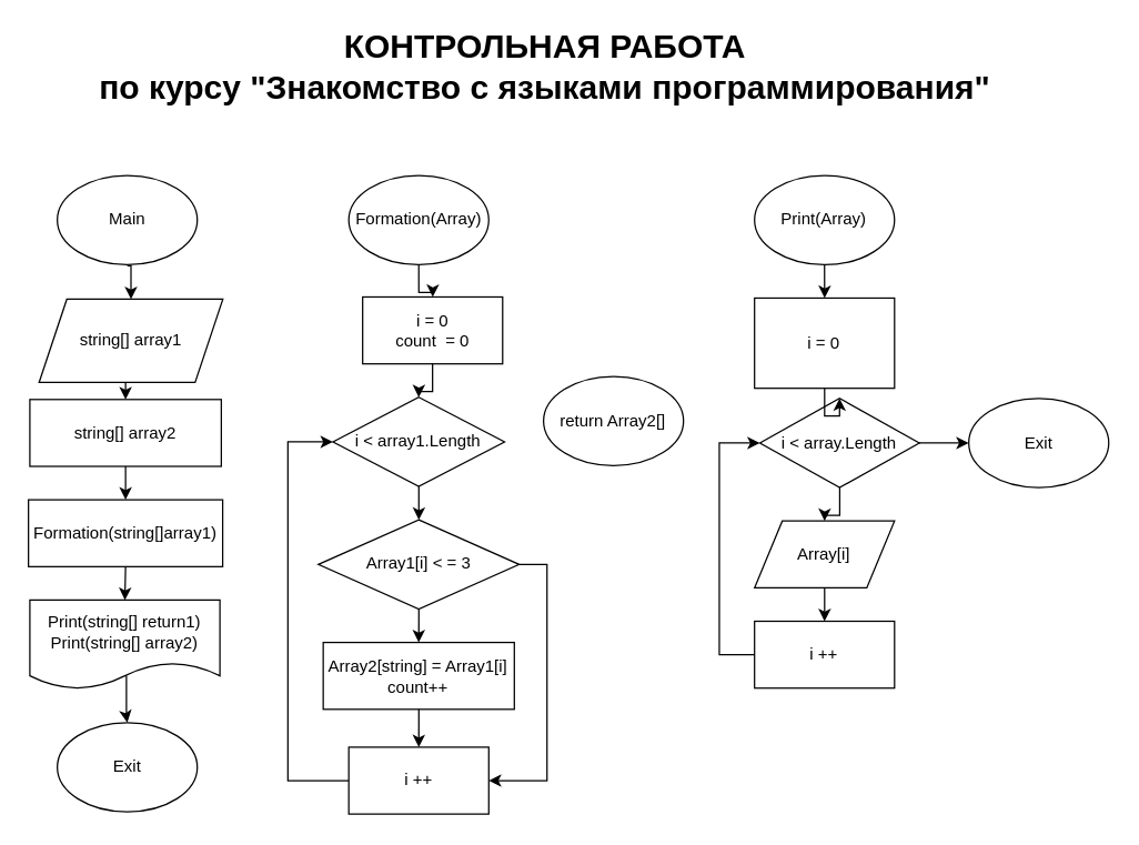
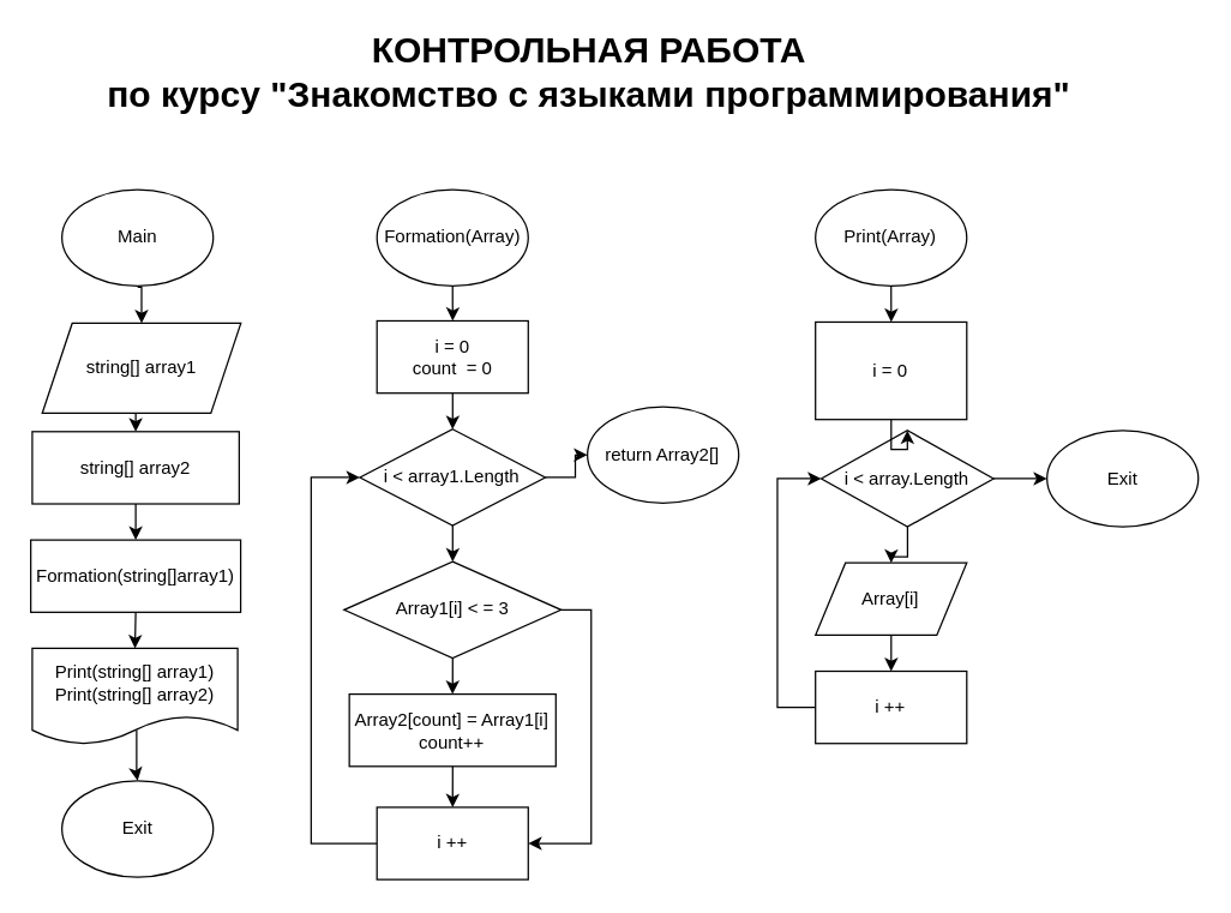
  <mxCell id="0" />
  <mxCell id="1" parent="0" />
  <mxCell id="2" value="КОНТРОЛЬНАЯ РАБОТА&lt;br&gt;по курсу &quot;Знакомство с языками программирования&quot;" style="text;strokeColor=none;fillColor=none;html=1;fontSize=24;fontStyle=1;verticalAlign=middle;align=center;" parent="1" vertex="1"><mxGeometry x="75" y="20" width="633" height="55" as="geometry" /></mxCell>
  <mxCell id="3" value="" style="group;movable=0;resizable=0;rotatable=0;deletable=0;editable=0;connectable=0;" vertex="1" connectable="0" parent="1"><mxGeometry x="25" y="126" width="773.738" height="461" as="geometry" /></mxCell>
  <mxCell id="4" value="Main" style="ellipse;whiteSpace=wrap;html=1;" vertex="1" parent="3"><mxGeometry x="15.794" width="100.908" height="64.251" as="geometry" /></mxCell>
  <mxCell id="5" style="edgeStyle=orthogonalEdgeStyle;rounded=0;orthogonalLoop=1;jettySize=auto;html=1;entryX=0.5;entryY=0;entryDx=0;entryDy=0;" edge="1" parent="3" target="7"><mxGeometry relative="1" as="geometry"><mxPoint x="66.274" y="65.054" as="sourcePoint" /></mxGeometry></mxCell>
  <mxCell id="6" style="edgeStyle=orthogonalEdgeStyle;rounded=0;orthogonalLoop=1;jettySize=auto;html=1;entryX=0.5;entryY=0;entryDx=0;entryDy=0;" edge="1" parent="3" target="8"><mxGeometry relative="1" as="geometry"><mxPoint x="62.299" y="135.73" as="sourcePoint" /></mxGeometry></mxCell>
  <mxCell id="7" value="string[] array1" style="shape=parallelogram;perimeter=parallelogramPerimeter;whiteSpace=wrap;html=1;fixedSize=1;" vertex="1" parent="3"><mxGeometry x="2.632" y="89.148" width="132.496" height="60" as="geometry" /></mxCell>
  <mxCell id="8" value="string[] array2" style="rounded=0;whiteSpace=wrap;html=1;" vertex="1" parent="3"><mxGeometry x="-4" y="161.43" width="138" height="48.19" as="geometry" /></mxCell>
  <mxCell id="9" value="&lt;span&gt;Formation(string[]array1)&lt;br&gt;&lt;/span&gt;" style="rounded=0;whiteSpace=wrap;html=1;" vertex="1" parent="3"><mxGeometry x="-5" y="233.71" width="140" height="48.19" as="geometry" /></mxCell>
  <mxCell id="10" style="edgeStyle=orthogonalEdgeStyle;rounded=0;orthogonalLoop=1;jettySize=auto;html=1;entryX=0.5;entryY=0;entryDx=0;entryDy=0;exitX=0.5;exitY=1;exitDx=0;exitDy=0;" edge="1" parent="3" source="8" target="9"><mxGeometry relative="1" as="geometry" /></mxCell>
- <mxCell id="11" value="Print(string[] return1)&lt;br&gt;Print(string[] array2)" style="shape=document;whiteSpace=wrap;html=1;boundedLbl=1;" vertex="1" parent="3"><mxGeometry x="-4" y="305.99" width="137" height="64.25" as="geometry" /></mxCell>
+ <mxCell id="11" value="Print(string[] array1)&lt;br&gt;Print(string[] array2)" style="shape=document;whiteSpace=wrap;html=1;boundedLbl=1;" vertex="1" parent="3"><mxGeometry x="-4" y="305.99" width="137" height="64.25" as="geometry" /></mxCell>
  <mxCell id="12" style="edgeStyle=orthogonalEdgeStyle;rounded=0;orthogonalLoop=1;jettySize=auto;html=1;entryX=0.5;entryY=0;entryDx=0;entryDy=0;exitX=0.5;exitY=1;exitDx=0;exitDy=0;" edge="1" parent="3" source="9" target="11"><mxGeometry relative="1" as="geometry" /></mxCell>
  <mxCell id="13" value="Exit" style="ellipse;whiteSpace=wrap;html=1;" vertex="1" parent="3"><mxGeometry x="15.794" y="394.34" width="100.908" height="64.251" as="geometry" /></mxCell>
  <mxCell id="14" style="edgeStyle=orthogonalEdgeStyle;rounded=0;orthogonalLoop=1;jettySize=auto;html=1;exitX=0.508;exitY=0.848;exitDx=0;exitDy=0;exitPerimeter=0;" edge="1" parent="3" source="11" target="13"><mxGeometry relative="1" as="geometry"><mxPoint x="68.442" y="402.371" as="targetPoint" /></mxGeometry></mxCell>
  <mxCell id="15" value="Formation(Array)" style="ellipse;whiteSpace=wrap;html=1;" vertex="1" parent="3"><mxGeometry x="225.899" y="0.003" width="100.908" height="64.251" as="geometry" /></mxCell>
- <mxCell id="16" value="i = 0&lt;br&gt;count&amp;nbsp; = 0" style="rounded=0;whiteSpace=wrap;html=1;" vertex="1" parent="3"><mxGeometry x="235.899" y="87.545" width="100.908" height="48.188" as="geometry" /></mxCell>
+ <mxCell id="16" value="i = 0&lt;br&gt;count&amp;nbsp; = 0" style="rounded=0;whiteSpace=wrap;html=1;" vertex="1" parent="3"><mxGeometry x="225.899" y="87.545" width="100.908" height="48.188" as="geometry" /></mxCell>
  <mxCell id="17" style="edgeStyle=orthogonalEdgeStyle;rounded=0;orthogonalLoop=1;jettySize=auto;html=1;entryX=0.5;entryY=0;entryDx=0;entryDy=0;" edge="1" parent="3" source="15" target="16"><mxGeometry relative="1" as="geometry" /></mxCell>
  <mxCell id="18" value="i &amp;lt; array1.Length" style="rhombus;whiteSpace=wrap;html=1;" vertex="1" parent="3"><mxGeometry x="214.492" y="159.827" width="123.721" height="64.251" as="geometry" /></mxCell>
  <mxCell id="19" style="edgeStyle=orthogonalEdgeStyle;rounded=0;orthogonalLoop=1;jettySize=auto;html=1;entryX=0.5;entryY=0;entryDx=0;entryDy=0;" edge="1" parent="3" source="16" target="18"><mxGeometry relative="1" as="geometry" /></mxCell>
  <mxCell id="20" value="Array1[i] &amp;lt; = 3" style="rhombus;whiteSpace=wrap;html=1;" vertex="1" parent="3"><mxGeometry x="203.963" y="248.172" width="144.78" height="64.251" as="geometry" /></mxCell>
  <mxCell id="21" style="edgeStyle=orthogonalEdgeStyle;rounded=0;orthogonalLoop=1;jettySize=auto;html=1;entryX=0.5;entryY=0;entryDx=0;entryDy=0;" edge="1" parent="3" source="18" target="20"><mxGeometry relative="1" as="geometry" /></mxCell>
- <mxCell id="22" value="Array2[string] = Array1[i]&lt;br&gt;count++" style="rounded=0;whiteSpace=wrap;html=1;" vertex="1" parent="3"><mxGeometry x="207.473" y="336.517" width="137.761" height="48.188" as="geometry" /></mxCell>
+ <mxCell id="22" value="Array2[count] = Array1[i]&lt;br&gt;count++" style="rounded=0;whiteSpace=wrap;html=1;" vertex="1" parent="3"><mxGeometry x="207.473" y="336.517" width="137.761" height="48.188" as="geometry" /></mxCell>
  <mxCell id="23" style="edgeStyle=orthogonalEdgeStyle;rounded=0;orthogonalLoop=1;jettySize=auto;html=1;entryX=0.5;entryY=0;entryDx=0;entryDy=0;" edge="1" parent="3" source="20" target="22"><mxGeometry relative="1" as="geometry" /></mxCell>
  <mxCell id="24" style="edgeStyle=orthogonalEdgeStyle;rounded=0;orthogonalLoop=1;jettySize=auto;html=1;entryX=0;entryY=0.5;entryDx=0;entryDy=0;exitX=0;exitY=0.5;exitDx=0;exitDy=0;" edge="1" parent="3" source="25" target="18"><mxGeometry relative="1" as="geometry"><Array as="points"><mxPoint x="182.027" y="436.106" /><mxPoint x="182.027" y="191.953" /></Array></mxGeometry></mxCell>
  <mxCell id="25" value="i ++" style="rounded=0;whiteSpace=wrap;html=1;" vertex="1" parent="3"><mxGeometry x="225.899" y="412.012" width="100.908" height="48.188" as="geometry" /></mxCell>
  <mxCell id="26" style="edgeStyle=orthogonalEdgeStyle;rounded=0;orthogonalLoop=1;jettySize=auto;html=1;entryX=1;entryY=0.5;entryDx=0;entryDy=0;exitX=1;exitY=0.5;exitDx=0;exitDy=0;" edge="1" parent="3" source="20" target="25"><mxGeometry relative="1" as="geometry" /></mxCell>
  <mxCell id="27" style="edgeStyle=orthogonalEdgeStyle;rounded=0;orthogonalLoop=1;jettySize=auto;html=1;entryX=0.5;entryY=0;entryDx=0;entryDy=0;" edge="1" parent="3" source="22" target="25"><mxGeometry relative="1" as="geometry" /></mxCell>
  <mxCell id="28" value="return Array2[]" style="ellipse;whiteSpace=wrap;html=1;" vertex="1" parent="3"><mxGeometry x="366.292" y="144.827" width="100.908" height="64.251" as="geometry" /></mxCell>
+ <mxCell id="29" style="edgeStyle=orthogonalEdgeStyle;rounded=0;orthogonalLoop=1;jettySize=auto;html=1;" edge="1" parent="3" source="18" target="28"><mxGeometry relative="1" as="geometry"><mxPoint x="348.743" y="191.953" as="targetPoint" /></mxGeometry></mxCell>
  <mxCell id="30" value="Print(Array)" style="ellipse;whiteSpace=wrap;html=1;" vertex="1" parent="3"><mxGeometry x="518.398" width="100.908" height="64.251" as="geometry" /></mxCell>
  <mxCell id="31" value="i = 0" style="rounded=0;whiteSpace=wrap;html=1;" vertex="1" parent="3"><mxGeometry x="518.398" y="88.345" width="100.908" height="65" as="geometry" /></mxCell>
  <mxCell id="32" style="edgeStyle=orthogonalEdgeStyle;rounded=0;orthogonalLoop=1;jettySize=auto;html=1;entryX=0.5;entryY=0;entryDx=0;entryDy=0;" edge="1" parent="3" source="30" target="31"><mxGeometry relative="1" as="geometry" /></mxCell>
  <mxCell id="33" value="i &amp;lt; array.Length" style="rhombus;whiteSpace=wrap;html=1;" vertex="1" parent="3"><mxGeometry x="522.256" y="160.627" width="114.947" height="64.251" as="geometry" /></mxCell>
  <mxCell id="34" style="edgeStyle=orthogonalEdgeStyle;rounded=0;orthogonalLoop=1;jettySize=auto;html=1;entryX=0.5;entryY=0;entryDx=0;entryDy=0;" edge="1" parent="3" source="31" target="33"><mxGeometry relative="1" as="geometry" /></mxCell>
  <mxCell id="35" value="Array[i]" style="shape=parallelogram;perimeter=parallelogramPerimeter;whiteSpace=wrap;html=1;fixedSize=1;" vertex="1" parent="3"><mxGeometry x="518.398" y="248.972" width="100.908" height="48.188" as="geometry" /></mxCell>
  <mxCell id="36" style="edgeStyle=orthogonalEdgeStyle;rounded=0;orthogonalLoop=1;jettySize=auto;html=1;entryX=0.5;entryY=0;entryDx=0;entryDy=0;" edge="1" parent="3" source="33" target="35"><mxGeometry relative="1" as="geometry" /></mxCell>
  <mxCell id="37" style="edgeStyle=orthogonalEdgeStyle;rounded=0;orthogonalLoop=1;jettySize=auto;html=1;entryX=0;entryY=0.5;entryDx=0;entryDy=0;exitX=0;exitY=0.5;exitDx=0;exitDy=0;" edge="1" parent="3" source="38" target="33"><mxGeometry relative="1" as="geometry"><Array as="points"><mxPoint x="492.952" y="345.348" /><mxPoint x="492.952" y="192.753" /></Array></mxGeometry></mxCell>
  <mxCell id="38" value="i ++" style="rounded=0;whiteSpace=wrap;html=1;" vertex="1" parent="3"><mxGeometry x="518.398" y="321.254" width="100.908" height="48.188" as="geometry" /></mxCell>
  <mxCell id="39" style="edgeStyle=orthogonalEdgeStyle;rounded=0;orthogonalLoop=1;jettySize=auto;html=1;entryX=0.5;entryY=0;entryDx=0;entryDy=0;" edge="1" parent="3" source="35" target="38"><mxGeometry relative="1" as="geometry" /></mxCell>
  <mxCell id="40" value="Exit" style="ellipse;whiteSpace=wrap;html=1;" vertex="1" parent="3"><mxGeometry x="672.831" y="160.627" width="100.908" height="64.251" as="geometry" /></mxCell>
  <mxCell id="41" style="edgeStyle=orthogonalEdgeStyle;rounded=0;orthogonalLoop=1;jettySize=auto;html=1;entryX=0;entryY=0.5;entryDx=0;entryDy=0;" edge="1" parent="3" source="33" target="40"><mxGeometry relative="1" as="geometry"><mxPoint x="658.791" y="192.753" as="targetPoint" /></mxGeometry></mxCell>
